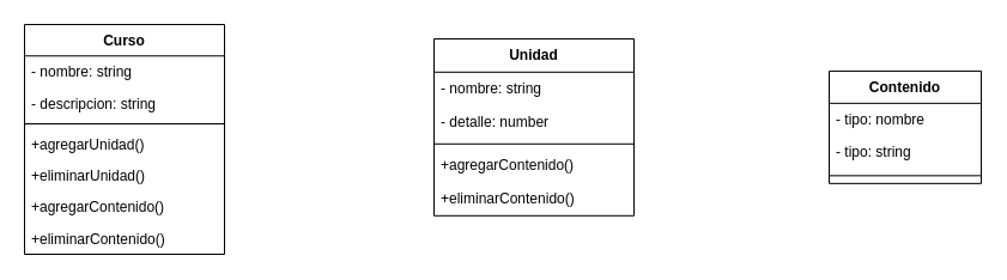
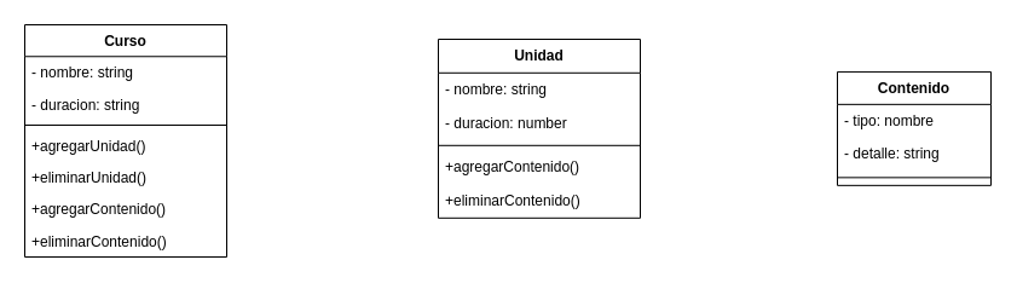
  <mxCell id="0" />
  <mxCell id="1" parent="0" />
  <mxCell id="2" value="Curso" style="swimlane;fontStyle=1;align=center;verticalAlign=top;childLayout=stackLayout;horizontal=1;startSize=26.257;horizontalStack=0;resizeParent=1;resizeParentMax=0;resizeLast=0;collapsible=0;marginBottom=0;" parent="1" vertex="1"><mxGeometry x="20" y="20" width="167" height="192" as="geometry" /></mxCell>
  <mxCell id="3" value="- nombre: string" style="text;strokeColor=none;fillColor=none;align=left;verticalAlign=top;spacingLeft=4;spacingRight=4;overflow=hidden;rotatable=0;points=[[0,0.5],[1,0.5]];portConstraint=eastwest;" parent="2" vertex="1"><mxGeometry y="26" width="167" height="26" as="geometry" /></mxCell>
- <mxCell id="4" value="- descripcion: string" style="text;strokeColor=none;fillColor=none;align=left;verticalAlign=top;spacingLeft=4;spacingRight=4;overflow=hidden;rotatable=0;points=[[0,0.5],[1,0.5]];portConstraint=eastwest;" parent="2" vertex="1"><mxGeometry y="53" width="167" height="26" as="geometry" /></mxCell>
+ <mxCell id="4" value="- duracion: string" style="text;strokeColor=none;fillColor=none;align=left;verticalAlign=top;spacingLeft=4;spacingRight=4;overflow=hidden;rotatable=0;points=[[0,0.5],[1,0.5]];portConstraint=eastwest;" parent="2" vertex="1"><mxGeometry y="53" width="167" height="26" as="geometry" /></mxCell>
  <mxCell id="5" style="line;strokeWidth=1;fillColor=none;align=left;verticalAlign=middle;spacingTop=-1;spacingLeft=3;spacingRight=3;rotatable=0;labelPosition=right;points=[];portConstraint=eastwest;strokeColor=inherit;" parent="2" vertex="1"><mxGeometry y="79" width="167" height="8" as="geometry" /></mxCell>
  <mxCell id="6" value="+agregarUnidad()" style="text;strokeColor=none;fillColor=none;align=left;verticalAlign=top;spacingLeft=4;spacingRight=4;overflow=hidden;rotatable=0;points=[[0,0.5],[1,0.5]];portConstraint=eastwest;" parent="2" vertex="1"><mxGeometry y="87" width="167" height="26" as="geometry" /></mxCell>
  <mxCell id="7" value="+eliminarUnidad()" style="text;strokeColor=none;fillColor=none;align=left;verticalAlign=top;spacingLeft=4;spacingRight=4;overflow=hidden;rotatable=0;points=[[0,0.5],[1,0.5]];portConstraint=eastwest;" parent="2" vertex="1"><mxGeometry y="113" width="167" height="26" as="geometry" /></mxCell>
  <mxCell id="8" value="+agregarContenido()" style="text;strokeColor=none;fillColor=none;align=left;verticalAlign=top;spacingLeft=4;spacingRight=4;overflow=hidden;rotatable=0;points=[[0,0.5],[1,0.5]];portConstraint=eastwest;" parent="2" vertex="1"><mxGeometry y="139" width="167" height="26" as="geometry" /></mxCell>
  <mxCell id="9" value="+eliminarContenido()" style="text;strokeColor=none;fillColor=none;align=left;verticalAlign=top;spacingLeft=4;spacingRight=4;overflow=hidden;rotatable=0;points=[[0,0.5],[1,0.5]];portConstraint=eastwest;" parent="2" vertex="1"><mxGeometry y="166" width="167" height="26" as="geometry" /></mxCell>
  <mxCell id="10" value="Unidad" style="swimlane;fontStyle=1;align=center;verticalAlign=top;childLayout=stackLayout;horizontal=1;startSize=27.8;horizontalStack=0;resizeParent=1;resizeParentMax=0;resizeLast=0;collapsible=0;marginBottom=0;" parent="1" vertex="1"><mxGeometry x="362" y="32" width="167" height="147.8" as="geometry" /></mxCell>
  <mxCell id="11" value="- nombre: string" style="text;strokeColor=none;fillColor=none;align=left;verticalAlign=top;spacingLeft=4;spacingRight=4;overflow=hidden;rotatable=0;points=[[0,0.5],[1,0.5]];portConstraint=eastwest;" parent="10" vertex="1"><mxGeometry y="27.8" width="167" height="28" as="geometry" /></mxCell>
- <mxCell id="12" value="- detalle: number" style="text;strokeColor=none;fillColor=none;align=left;verticalAlign=top;spacingLeft=4;spacingRight=4;overflow=hidden;rotatable=0;points=[[0,0.5],[1,0.5]];portConstraint=eastwest;" parent="10" vertex="1"><mxGeometry y="55.8" width="167" height="28" as="geometry" /></mxCell>
+ <mxCell id="12" value="- duracion: number" style="text;strokeColor=none;fillColor=none;align=left;verticalAlign=top;spacingLeft=4;spacingRight=4;overflow=hidden;rotatable=0;points=[[0,0.5],[1,0.5]];portConstraint=eastwest;" parent="10" vertex="1"><mxGeometry y="55.8" width="167" height="28" as="geometry" /></mxCell>
  <mxCell id="13" style="line;strokeWidth=1;fillColor=none;align=left;verticalAlign=middle;spacingTop=-1;spacingLeft=3;spacingRight=3;rotatable=0;labelPosition=right;points=[];portConstraint=eastwest;strokeColor=inherit;" parent="10" vertex="1"><mxGeometry y="83.8" width="167" height="8" as="geometry" /></mxCell>
  <mxCell id="14" value="+agregarContenido()" style="text;strokeColor=none;fillColor=none;align=left;verticalAlign=top;spacingLeft=4;spacingRight=4;overflow=hidden;rotatable=0;points=[[0,0.5],[1,0.5]];portConstraint=eastwest;" parent="10" vertex="1"><mxGeometry y="91.8" width="167" height="28" as="geometry" /></mxCell>
  <mxCell id="15" value="+eliminarContenido()" style="text;strokeColor=none;fillColor=none;align=left;verticalAlign=top;spacingLeft=4;spacingRight=4;overflow=hidden;rotatable=0;points=[[0,0.5],[1,0.5]];portConstraint=eastwest;" parent="10" vertex="1"><mxGeometry y="119.8" width="167" height="28" as="geometry" /></mxCell>
  <mxCell id="16" value="Contenido" style="swimlane;fontStyle=1;align=center;verticalAlign=top;childLayout=stackLayout;horizontal=1;startSize=26.914;horizontalStack=0;resizeParent=1;resizeParentMax=0;resizeLast=0;collapsible=0;marginBottom=0;" parent="1" vertex="1"><mxGeometry x="692" y="58.94" width="127" height="93.914" as="geometry" /></mxCell>
  <mxCell id="17" value="- tipo: nombre" style="text;strokeColor=none;fillColor=none;align=left;verticalAlign=top;spacingLeft=4;spacingRight=4;overflow=hidden;rotatable=0;points=[[0,0.5],[1,0.5]];portConstraint=eastwest;" parent="16" vertex="1"><mxGeometry y="26.914" width="127" height="27" as="geometry" /></mxCell>
- <mxCell id="18" value="- tipo: string" style="text;strokeColor=none;fillColor=none;align=left;verticalAlign=top;spacingLeft=4;spacingRight=4;overflow=hidden;rotatable=0;points=[[0,0.5],[1,0.5]];portConstraint=eastwest;" parent="16" vertex="1"><mxGeometry y="53.914" width="127" height="27" as="geometry" /></mxCell>
+ <mxCell id="18" value="- detalle: string" style="text;strokeColor=none;fillColor=none;align=left;verticalAlign=top;spacingLeft=4;spacingRight=4;overflow=hidden;rotatable=0;points=[[0,0.5],[1,0.5]];portConstraint=eastwest;" parent="16" vertex="1"><mxGeometry y="53.914" width="127" height="27" as="geometry" /></mxCell>
  <mxCell id="19" style="line;strokeWidth=1;fillColor=none;align=left;verticalAlign=middle;spacingTop=-1;spacingLeft=3;spacingRight=3;rotatable=0;labelPosition=right;points=[];portConstraint=eastwest;strokeColor=inherit;" parent="16" vertex="1"><mxGeometry y="80.914" width="127" height="13" as="geometry" /></mxCell>
